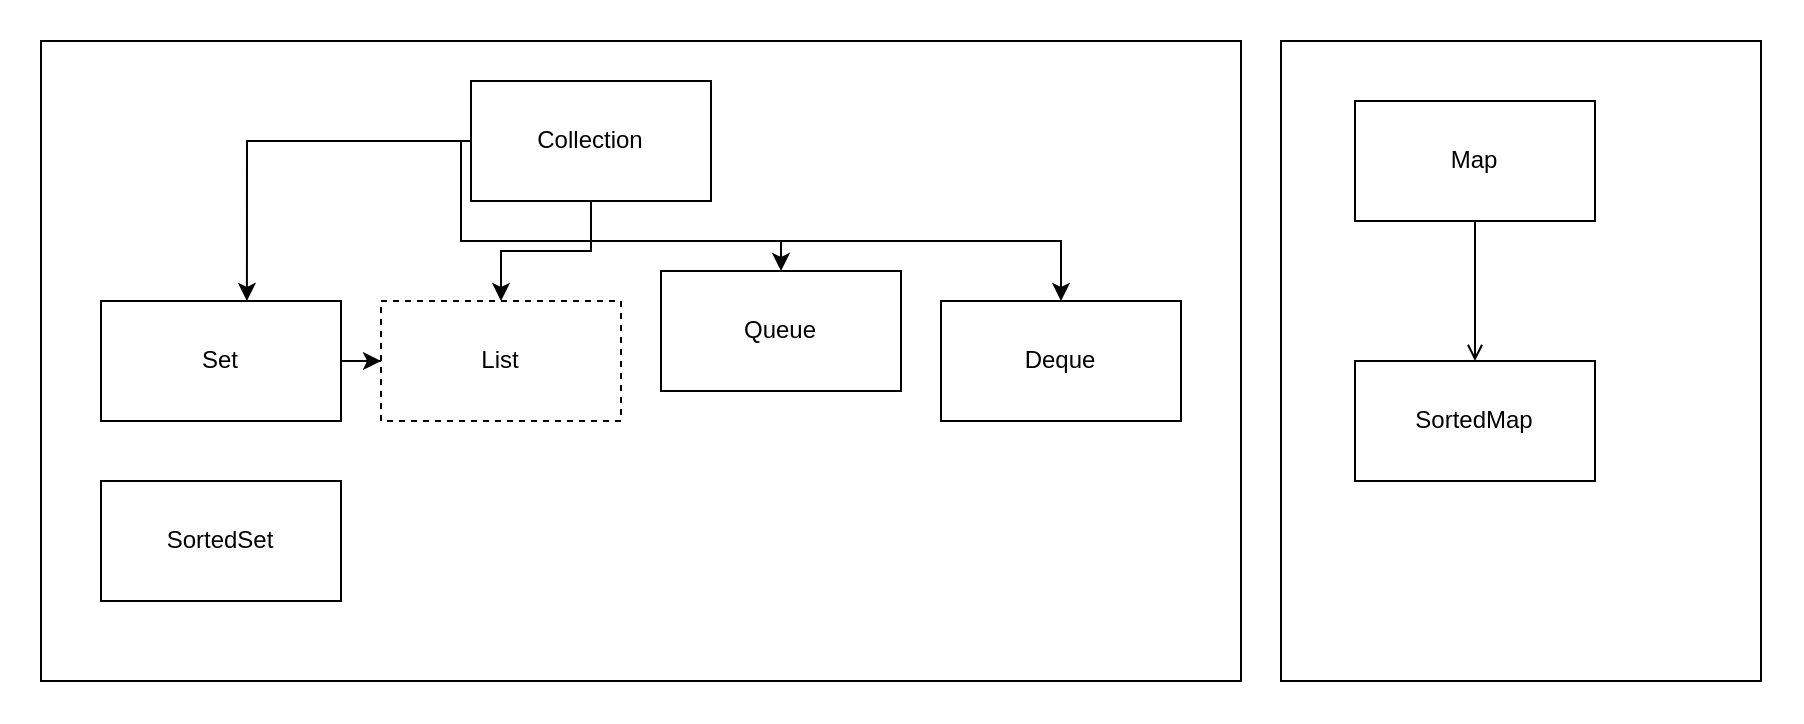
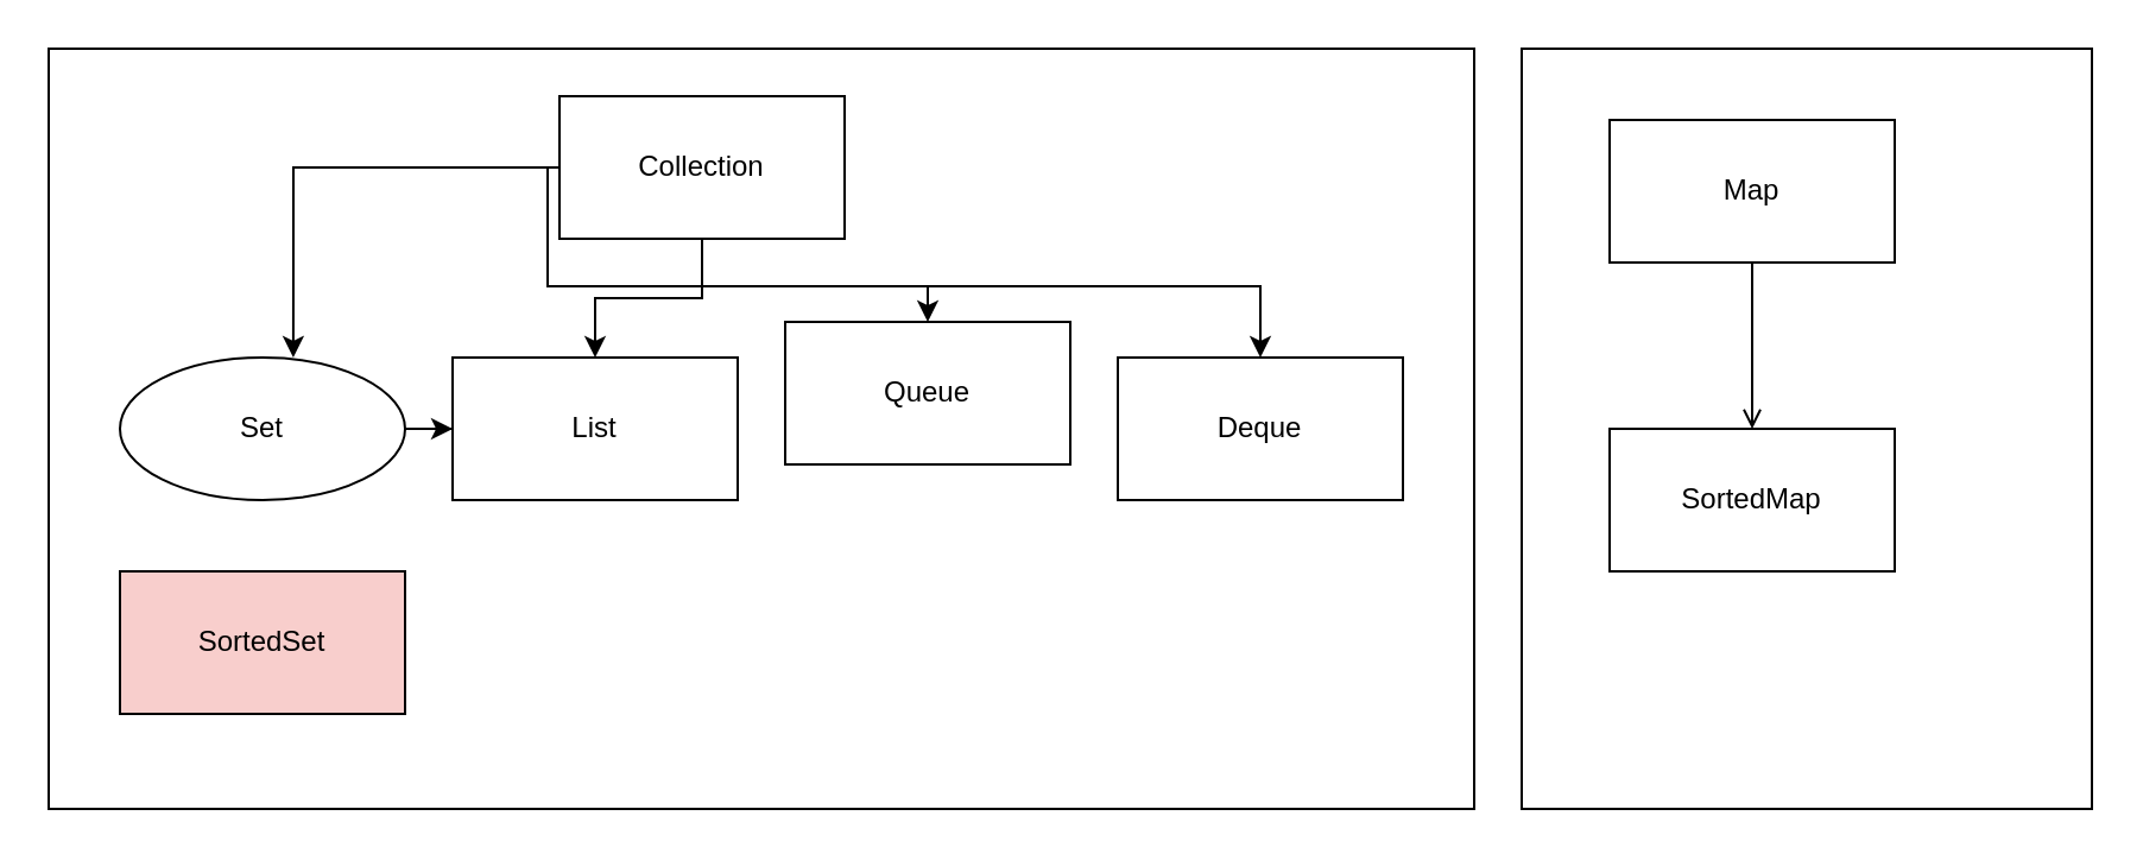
  <mxCell id="0" />
  <mxCell id="1" parent="0" />
  <mxCell id="2" value="" style="rounded=0;whiteSpace=wrap;html=1;" vertex="1" parent="1"><mxGeometry x="640" y="20" width="240" height="320" as="geometry" /></mxCell>
  <mxCell id="3" value="" style="rounded=0;whiteSpace=wrap;html=1;" vertex="1" parent="1"><mxGeometry x="20" y="20" width="600" height="320" as="geometry" /></mxCell>
  <mxCell id="4" style="edgeStyle=orthogonalEdgeStyle;rounded=0;orthogonalLoop=1;jettySize=auto;html=1;entryX=0.608;entryY=0;entryDx=0;entryDy=0;entryPerimeter=0;" edge="1" parent="1" source="8" target="10"><mxGeometry relative="1" as="geometry" /></mxCell>
  <mxCell id="5" style="edgeStyle=orthogonalEdgeStyle;rounded=0;orthogonalLoop=1;jettySize=auto;html=1;" edge="1" parent="1" source="8" target="12"><mxGeometry relative="1" as="geometry" /></mxCell>
  <mxCell id="6" style="edgeStyle=orthogonalEdgeStyle;rounded=0;orthogonalLoop=1;jettySize=auto;html=1;" edge="1" parent="1" source="8" target="13"><mxGeometry relative="1" as="geometry"><Array as="points"><mxPoint x="230" y="120" /><mxPoint x="390" y="120" /></Array></mxGeometry></mxCell>
  <mxCell id="7" style="edgeStyle=orthogonalEdgeStyle;rounded=0;orthogonalLoop=1;jettySize=auto;html=1;" edge="1" parent="1" source="8" target="14"><mxGeometry relative="1" as="geometry"><Array as="points"><mxPoint x="230" y="120" /><mxPoint x="530" y="120" /></Array></mxGeometry></mxCell>
  <mxCell id="8" value="Collection" style="rounded=0;whiteSpace=wrap;html=1;" vertex="1" parent="1"><mxGeometry x="235" y="40" width="120" height="60" as="geometry" /></mxCell>
  <mxCell id="9" style="edgeStyle=orthogonalEdgeStyle;rounded=0;orthogonalLoop=1;jettySize=auto;html=1;" edge="1" parent="1" source="10" target="12"><mxGeometry relative="1" as="geometry" /></mxCell>
- <mxCell id="10" value="Set" style="rounded=0;whiteSpace=wrap;html=1;" vertex="1" parent="1"><mxGeometry x="50" y="150" width="120" height="60" as="geometry" /></mxCell>
- <mxCell id="11" value="SortedSet" style="rounded=0;whiteSpace=wrap;html=1;" vertex="1" parent="1"><mxGeometry x="50" y="240" width="120" height="60" as="geometry" /></mxCell>
- <mxCell id="12" value="List" style="rounded=0;whiteSpace=wrap;html=1;dashed=1;" vertex="1" parent="1"><mxGeometry x="190" y="150" width="120" height="60" as="geometry" /></mxCell>
+ <mxCell id="10" value="Set" style="ellipse;whiteSpace=wrap;html=1;" vertex="1" parent="1"><mxGeometry x="50" y="150" width="120" height="60" as="geometry" /></mxCell>
+ <mxCell id="11" value="SortedSet" style="rounded=0;whiteSpace=wrap;html=1;fillColor=#f8cecc;" vertex="1" parent="1"><mxGeometry x="50" y="240" width="120" height="60" as="geometry" /></mxCell>
+ <mxCell id="12" value="List" style="rounded=0;whiteSpace=wrap;html=1;" vertex="1" parent="1"><mxGeometry x="190" y="150" width="120" height="60" as="geometry" /></mxCell>
  <mxCell id="13" value="Queue" style="rounded=0;whiteSpace=wrap;html=1;" vertex="1" parent="1"><mxGeometry x="330" y="135" width="120" height="60" as="geometry" /></mxCell>
  <mxCell id="14" value="Deque" style="rounded=0;whiteSpace=wrap;html=1;" vertex="1" parent="1"><mxGeometry x="470" y="150" width="120" height="60" as="geometry" /></mxCell>
  <mxCell id="15" style="edgeStyle=orthogonalEdgeStyle;rounded=0;orthogonalLoop=1;jettySize=auto;html=1;entryX=0.5;entryY=0;entryDx=0;entryDy=0;endArrow=open;" edge="1" parent="1" source="16" target="17"><mxGeometry relative="1" as="geometry"><mxPoint x="737" y="200" as="targetPoint" /></mxGeometry></mxCell>
  <mxCell id="16" value="Map" style="rounded=0;whiteSpace=wrap;html=1;" vertex="1" parent="1"><mxGeometry x="677" y="50" width="120" height="60" as="geometry" /></mxCell>
  <mxCell id="17" value="SortedMap" style="rounded=0;whiteSpace=wrap;html=1;" vertex="1" parent="1"><mxGeometry x="677" y="180" width="120" height="60" as="geometry" /></mxCell>
